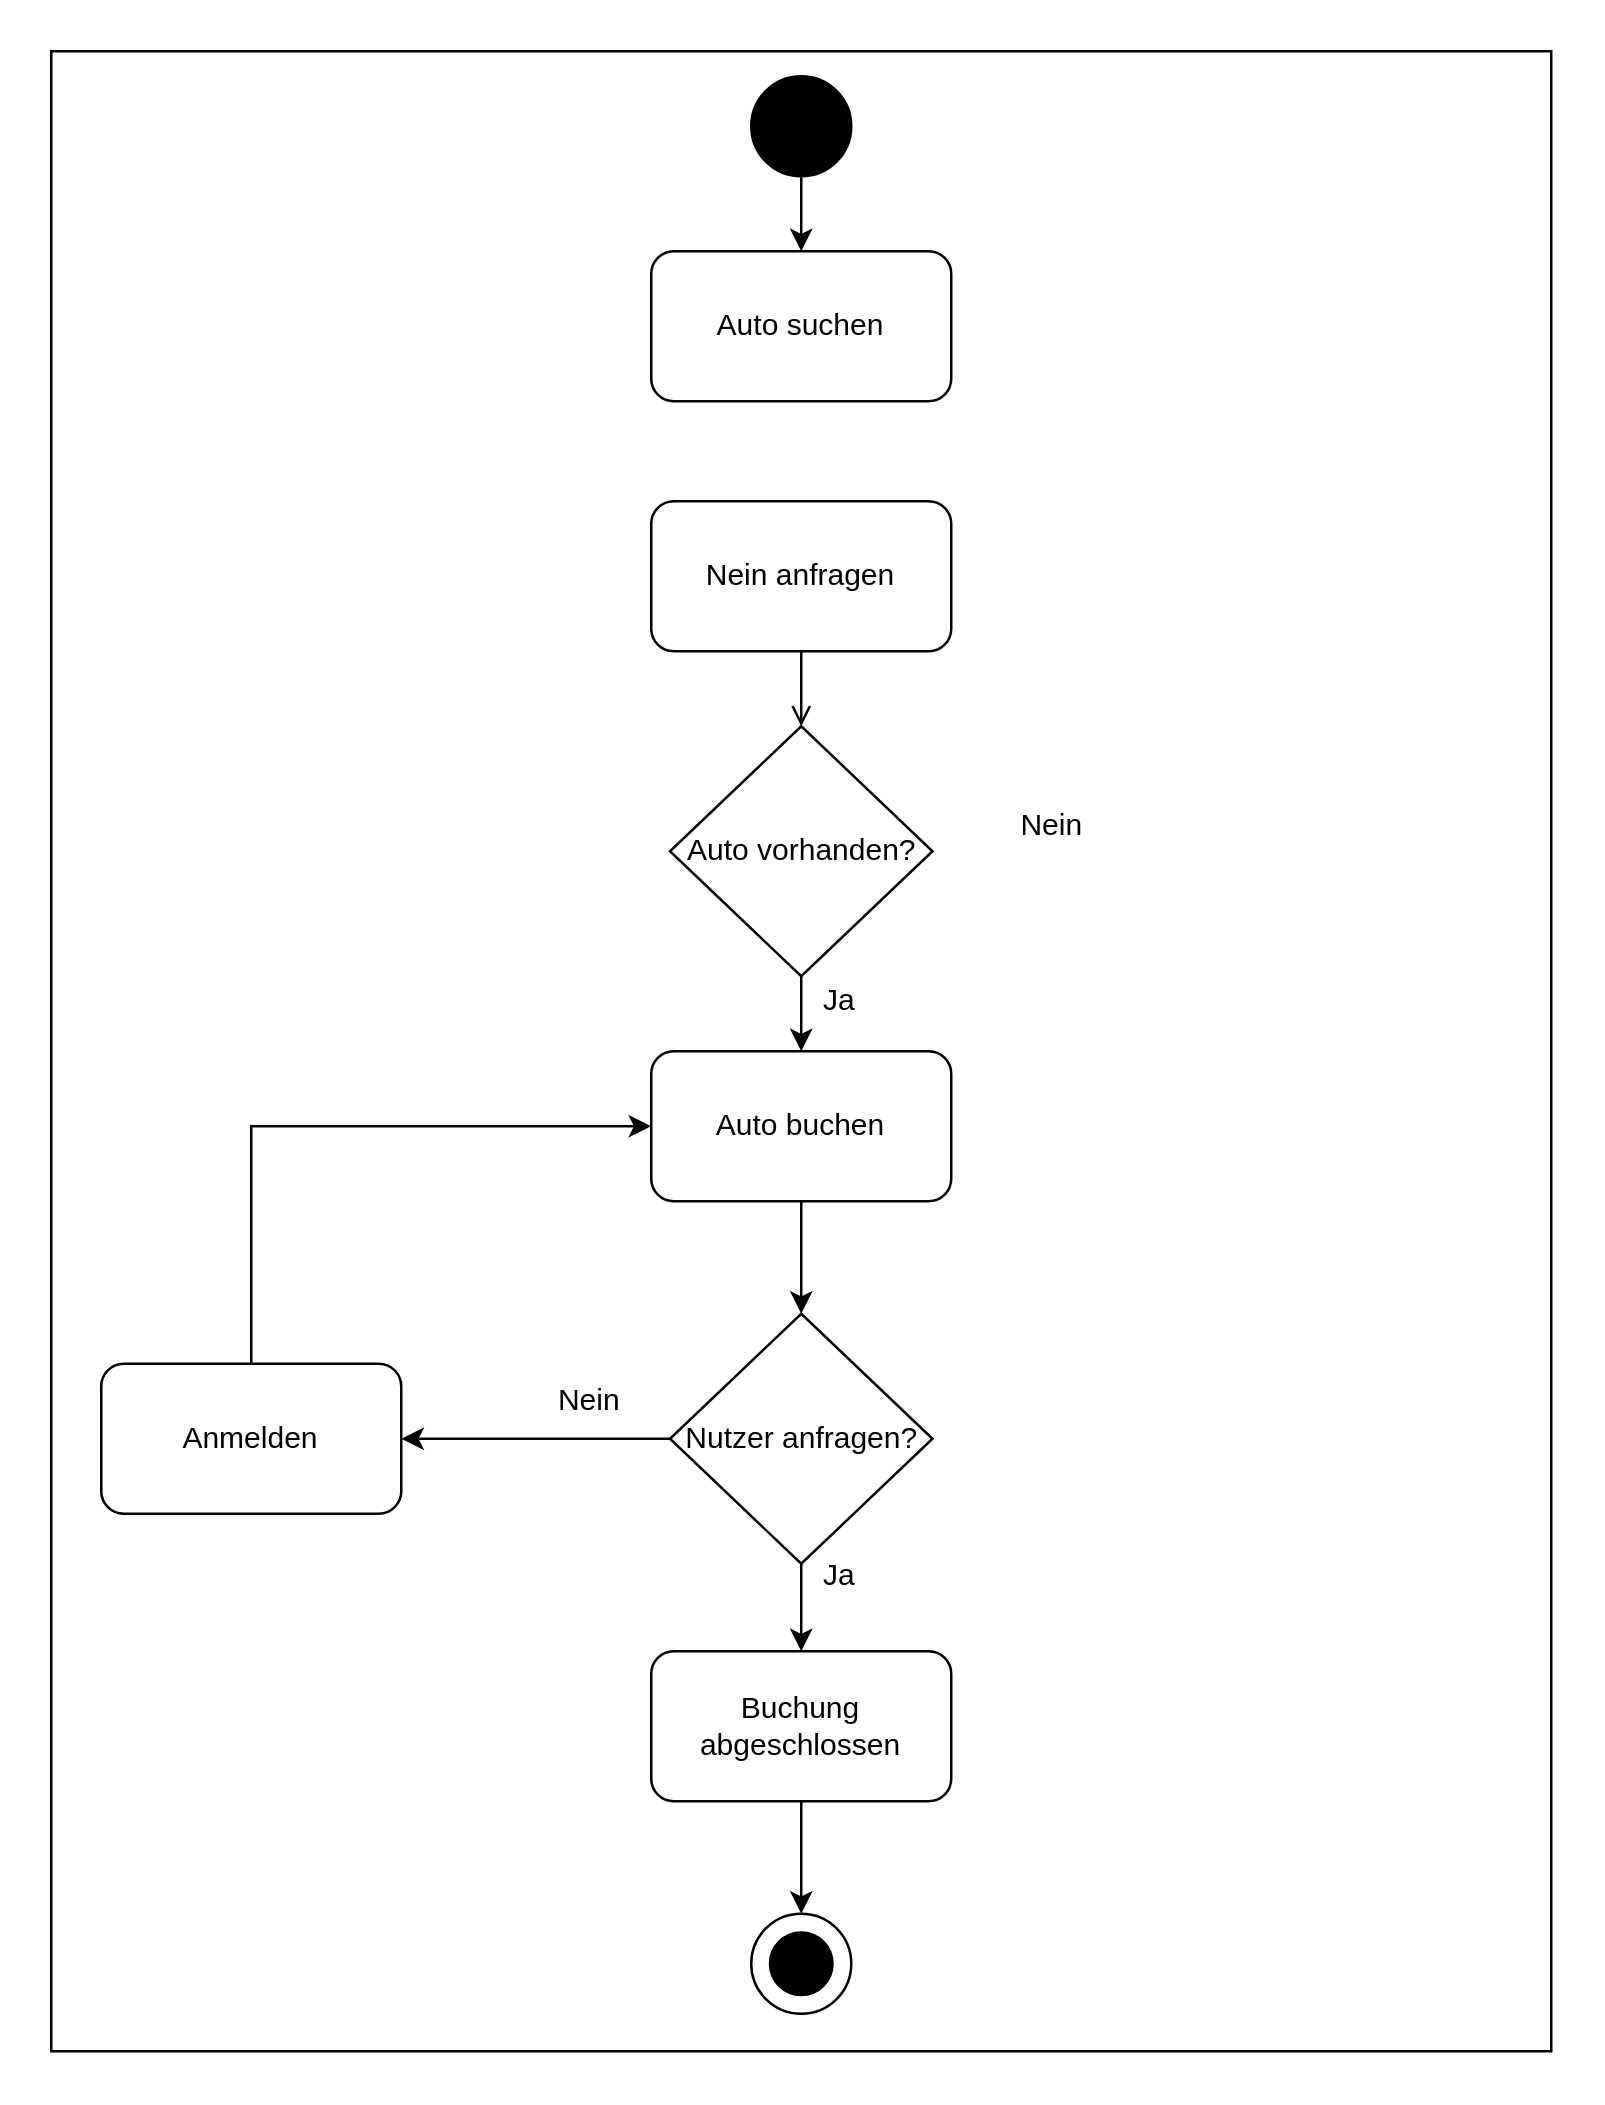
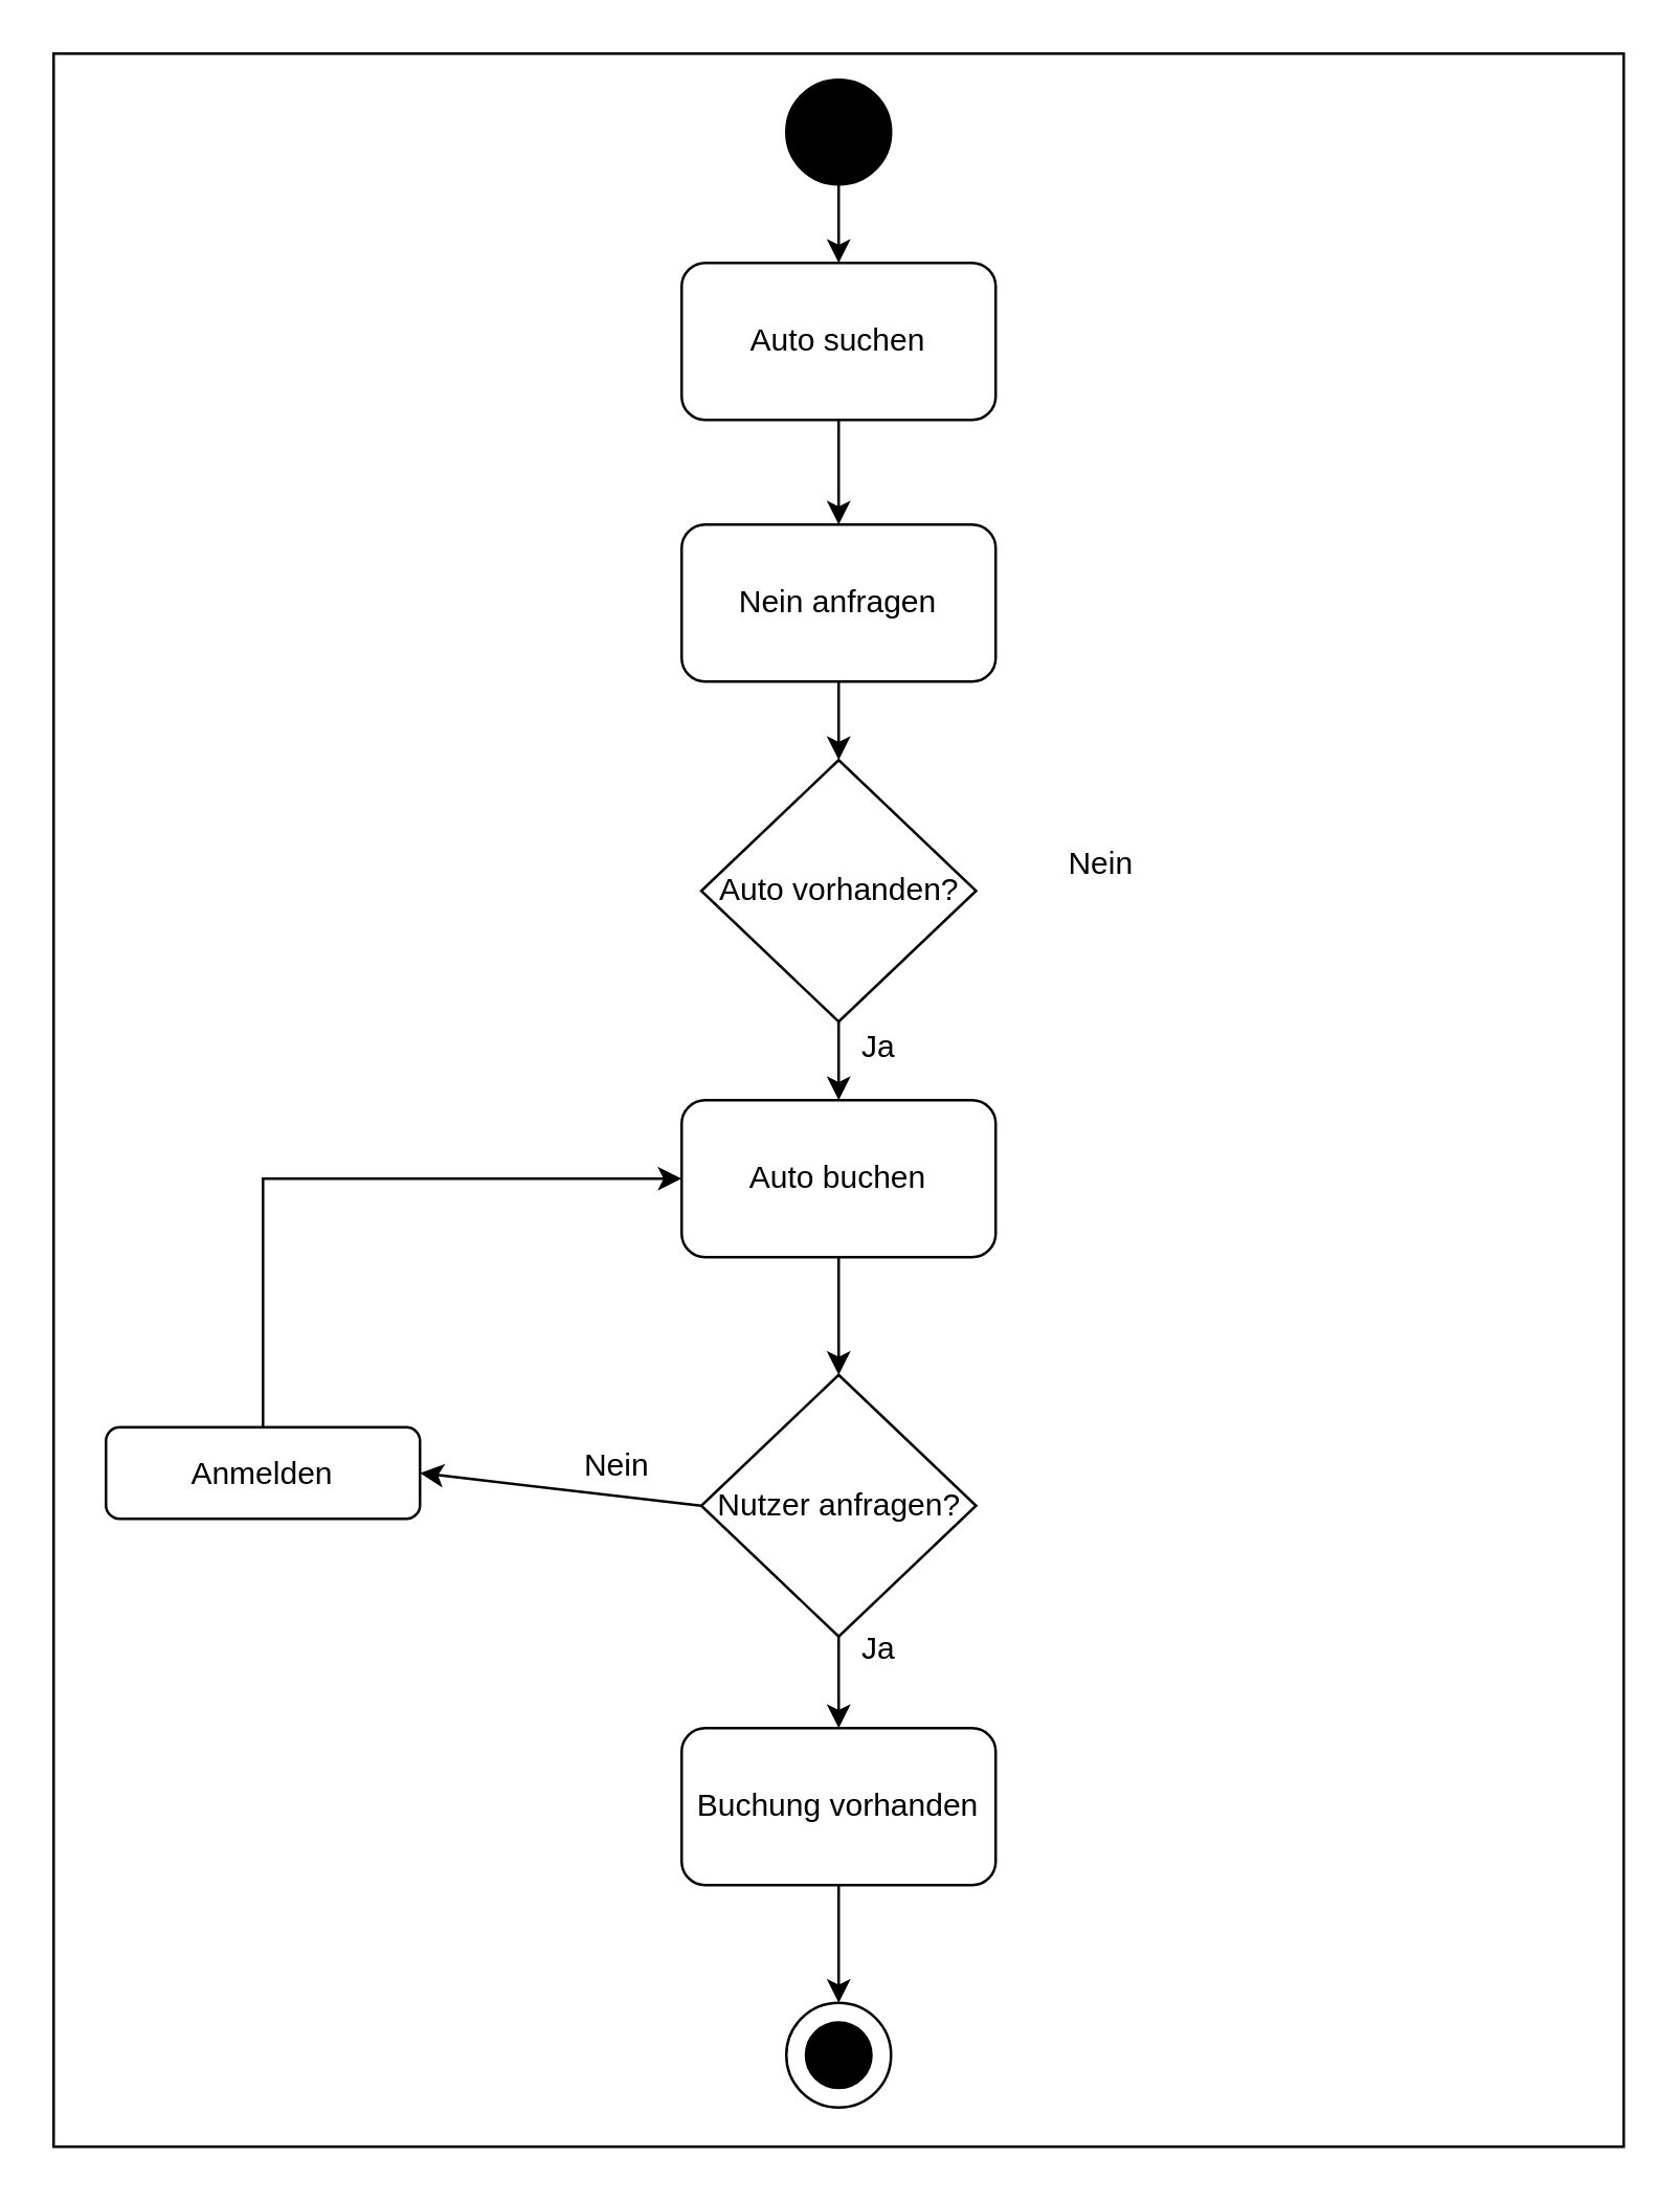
  <mxCell id="0" />
  <mxCell id="1" parent="0" />
  <mxCell id="2" value="" style="rounded=0;whiteSpace=wrap;html=1;fillColor=#FFFFFF;" vertex="1" parent="1"><mxGeometry x="20" y="20" width="600" height="800" as="geometry" /></mxCell>
  <mxCell id="3" value="" style="ellipse;whiteSpace=wrap;html=1;aspect=fixed;fillColor=#000000;" vertex="1" parent="1"><mxGeometry x="300" y="30" width="40" height="40" as="geometry" /></mxCell>
  <mxCell id="4" value="Auto suchen" style="rounded=1;whiteSpace=wrap;html=1;fillColor=#FFFFFF;" vertex="1" parent="1"><mxGeometry x="260" y="100" width="120" height="60" as="geometry" /></mxCell>
  <mxCell id="5" value="" style="endArrow=classic;html=1;rounded=0;exitX=0.5;exitY=1;exitDx=0;exitDy=0;" edge="1" parent="1" source="3"><mxGeometry width="50" height="50" relative="1" as="geometry"><mxPoint x="270" y="320" as="sourcePoint" /><mxPoint x="320" y="100" as="targetPoint" /></mxGeometry></mxCell>
  <mxCell id="6" value="Nein anfragen" style="rounded=1;whiteSpace=wrap;html=1;fillColor=#FFFFFF;" vertex="1" parent="1"><mxGeometry x="260" y="200" width="120" height="60" as="geometry" /></mxCell>
+ <mxCell id="7" value="" style="endArrow=classic;html=1;rounded=0;exitX=0.5;exitY=1;exitDx=0;exitDy=0;" edge="1" parent="1" source="4" target="6"><mxGeometry width="50" height="50" relative="1" as="geometry"><mxPoint x="270" y="320" as="sourcePoint" /><mxPoint x="320" y="180" as="targetPoint" /></mxGeometry></mxCell>
  <mxCell id="8" value="Auto vorhanden?" style="rhombus;whiteSpace=wrap;html=1;fillColor=#FFFFFF;" vertex="1" parent="1"><mxGeometry x="267.5" y="290" width="105" height="100" as="geometry" /></mxCell>
- <mxCell id="9" value="" style="endArrow=open;html=1;rounded=0;entryX=0.5;entryY=0;entryDx=0;entryDy=0;exitX=0.5;exitY=1;exitDx=0;exitDy=0;" edge="1" parent="1" source="6" target="8"><mxGeometry width="50" height="50" relative="1" as="geometry"><mxPoint x="270" y="310" as="sourcePoint" /><mxPoint x="320" y="260" as="targetPoint" /></mxGeometry></mxCell>
+ <mxCell id="9" value="" style="endArrow=classic;html=1;rounded=0;entryX=0.5;entryY=0;entryDx=0;entryDy=0;exitX=0.5;exitY=1;exitDx=0;exitDy=0;" edge="1" parent="1" source="6" target="8"><mxGeometry width="50" height="50" relative="1" as="geometry"><mxPoint x="270" y="310" as="sourcePoint" /><mxPoint x="320" y="260" as="targetPoint" /></mxGeometry></mxCell>
  <mxCell id="10" value="Nein" style="text;html=1;align=center;verticalAlign=middle;resizable=0;points=[];autosize=1;strokeColor=none;fillColor=none;" vertex="1" parent="1"><mxGeometry x="400" y="320" width="40" height="20" as="geometry" /></mxCell>
  <mxCell id="11" value="" style="endArrow=classic;html=1;rounded=0;exitX=0.5;exitY=1;exitDx=0;exitDy=0;entryX=0.5;entryY=0;entryDx=0;entryDy=0;" edge="1" parent="1" source="8" target="13"><mxGeometry width="50" height="50" relative="1" as="geometry"><mxPoint x="270" y="410" as="sourcePoint" /><mxPoint x="320" y="430" as="targetPoint" /></mxGeometry></mxCell>
  <mxCell id="12" value="Ja" style="text;html=1;align=center;verticalAlign=middle;resizable=0;points=[];autosize=1;strokeColor=none;fillColor=none;" vertex="1" parent="1"><mxGeometry x="320" y="390" width="30" height="20" as="geometry" /></mxCell>
  <mxCell id="13" value="Auto buchen" style="rounded=1;whiteSpace=wrap;html=1;fillColor=#FFFFFF;" vertex="1" parent="1"><mxGeometry x="260" y="420" width="120" height="60" as="geometry" /></mxCell>
  <mxCell id="14" value="Nutzer anfragen?" style="rhombus;whiteSpace=wrap;html=1;fillColor=#FFFFFF;" vertex="1" parent="1"><mxGeometry x="267.5" y="525" width="105" height="100" as="geometry" /></mxCell>
  <mxCell id="15" value="" style="endArrow=classic;html=1;rounded=0;exitX=0.5;exitY=1;exitDx=0;exitDy=0;entryX=0.5;entryY=0;entryDx=0;entryDy=0;" edge="1" parent="1" source="13" target="14"><mxGeometry width="50" height="50" relative="1" as="geometry"><mxPoint x="270" y="410" as="sourcePoint" /><mxPoint x="320" y="360" as="targetPoint" /></mxGeometry></mxCell>
- <mxCell id="16" value="Anmelden" style="rounded=1;whiteSpace=wrap;html=1;fillColor=#FFFFFF;" vertex="1" parent="1"><mxGeometry x="40" y="545" width="120" height="60" as="geometry" /></mxCell>
- <mxCell id="17" value="Buchung abgeschlossen" style="rounded=1;whiteSpace=wrap;html=1;fillColor=#FFFFFF;" vertex="1" parent="1"><mxGeometry x="260" y="660" width="120" height="60" as="geometry" /></mxCell>
+ <mxCell id="16" value="Anmelden" style="rounded=1;whiteSpace=wrap;html=1;fillColor=#FFFFFF;" vertex="1" parent="1"><mxGeometry x="40" y="545" width="120" height="35" as="geometry" /></mxCell>
+ <mxCell id="17" value="Buchung vorhanden" style="rounded=1;whiteSpace=wrap;html=1;fillColor=#FFFFFF;" vertex="1" parent="1"><mxGeometry x="260" y="660" width="120" height="60" as="geometry" /></mxCell>
  <mxCell id="18" value="" style="endArrow=classic;html=1;rounded=0;exitX=0.5;exitY=1;exitDx=0;exitDy=0;entryX=0.5;entryY=0;entryDx=0;entryDy=0;" edge="1" parent="1" source="14" target="17"><mxGeometry width="50" height="50" relative="1" as="geometry"><mxPoint x="270" y="410" as="sourcePoint" /><mxPoint x="320" y="360" as="targetPoint" /></mxGeometry></mxCell>
  <mxCell id="19" value="" style="endArrow=classic;html=1;rounded=0;exitX=0;exitY=0.5;exitDx=0;exitDy=0;entryX=1;entryY=0.5;entryDx=0;entryDy=0;" edge="1" parent="1" source="14" target="16"><mxGeometry width="50" height="50" relative="1" as="geometry"><mxPoint x="270" y="410" as="sourcePoint" /><mxPoint x="320" y="360" as="targetPoint" /></mxGeometry></mxCell>
  <mxCell id="20" value="Ja" style="text;html=1;align=center;verticalAlign=middle;resizable=0;points=[];autosize=1;strokeColor=none;fillColor=none;" vertex="1" parent="1"><mxGeometry x="320" y="620" width="30" height="20" as="geometry" /></mxCell>
  <mxCell id="21" value="Nein" style="text;html=1;align=center;verticalAlign=middle;resizable=0;points=[];autosize=1;strokeColor=none;fillColor=none;" vertex="1" parent="1"><mxGeometry x="215" y="550" width="40" height="20" as="geometry" /></mxCell>
  <mxCell id="22" value="" style="ellipse;whiteSpace=wrap;html=1;aspect=fixed;fillColor=#FFFFFF;" vertex="1" parent="1"><mxGeometry x="300" y="765" width="40" height="40" as="geometry" /></mxCell>
  <mxCell id="23" value="" style="endArrow=classic;html=1;rounded=0;exitX=0.5;exitY=1;exitDx=0;exitDy=0;entryX=0.5;entryY=0;entryDx=0;entryDy=0;" edge="1" parent="1" source="17" target="22"><mxGeometry width="50" height="50" relative="1" as="geometry"><mxPoint x="270" y="710" as="sourcePoint" /><mxPoint x="320" y="660" as="targetPoint" /></mxGeometry></mxCell>
  <mxCell id="24" value="" style="ellipse;whiteSpace=wrap;html=1;aspect=fixed;fillColor=#000000;" vertex="1" parent="1"><mxGeometry x="307.5" y="772.5" width="25" height="25" as="geometry" /></mxCell>
  <mxCell id="25" value="" style="endArrow=classic;html=1;rounded=0;exitX=0.5;exitY=0;exitDx=0;exitDy=0;entryX=0;entryY=0.5;entryDx=0;entryDy=0;" edge="1" parent="1" source="16" target="13"><mxGeometry width="50" height="50" relative="1" as="geometry"><mxPoint x="350" y="450" as="sourcePoint" /><mxPoint x="400" y="400" as="targetPoint" /><Array as="points"><mxPoint x="100" y="450" /></Array></mxGeometry></mxCell>
